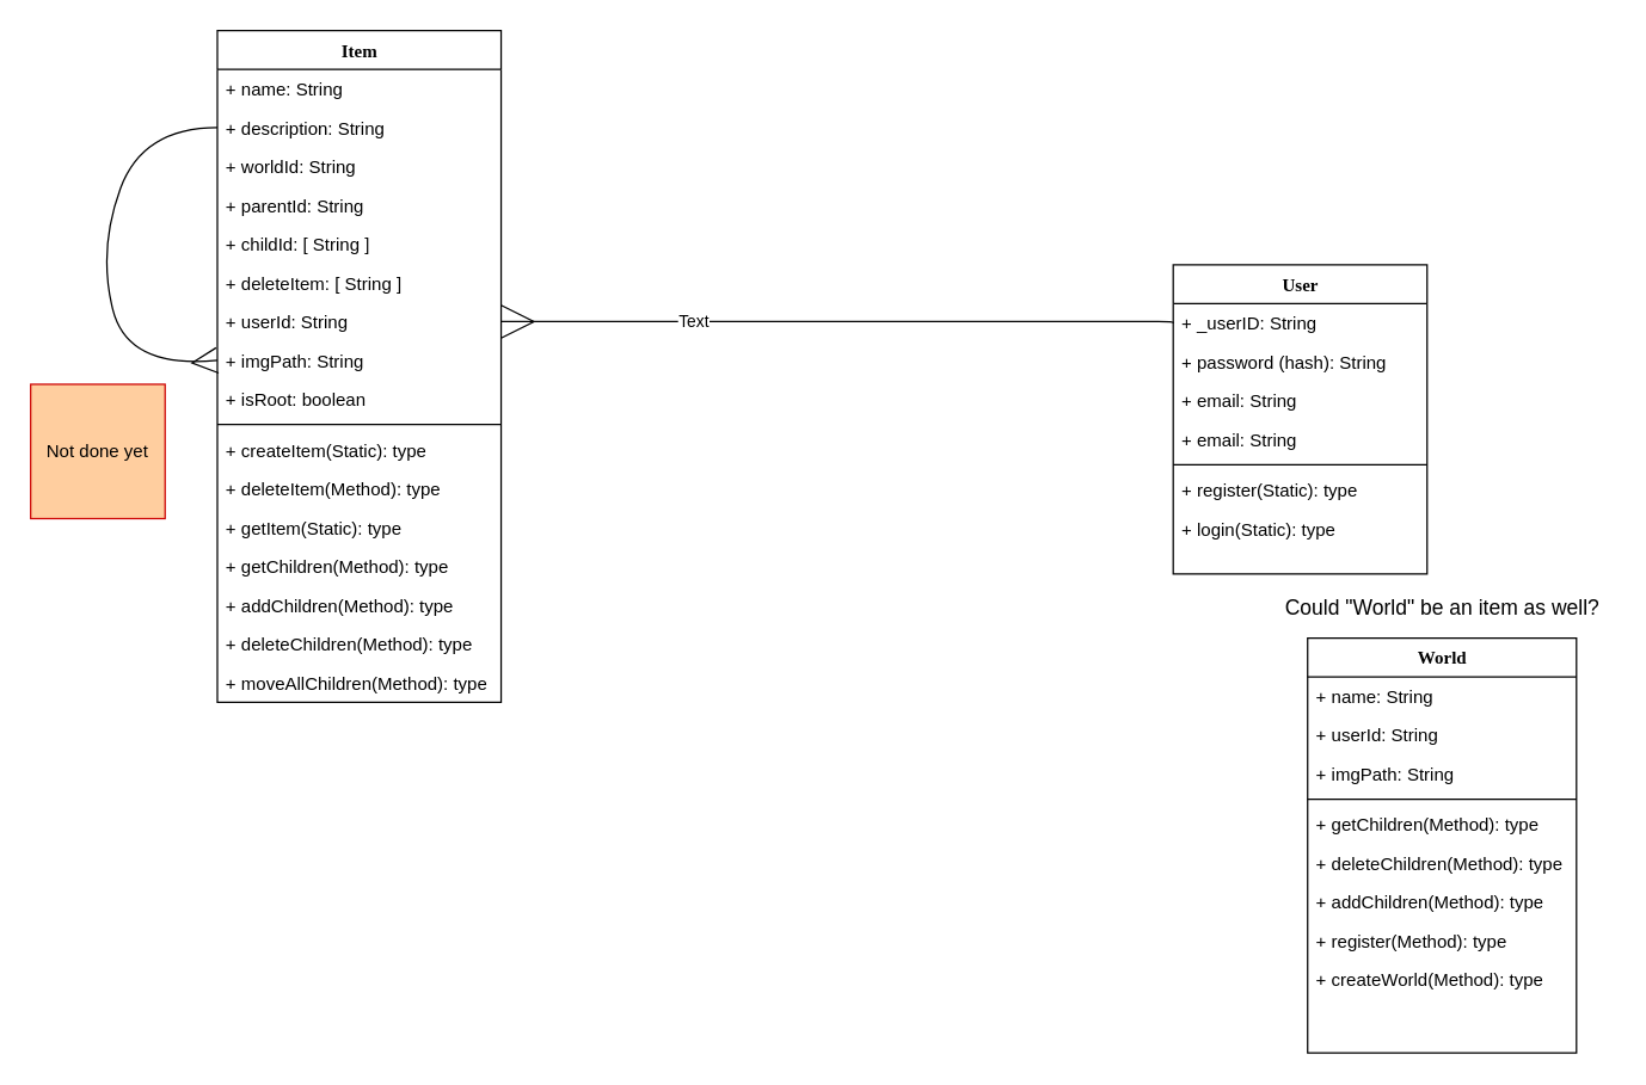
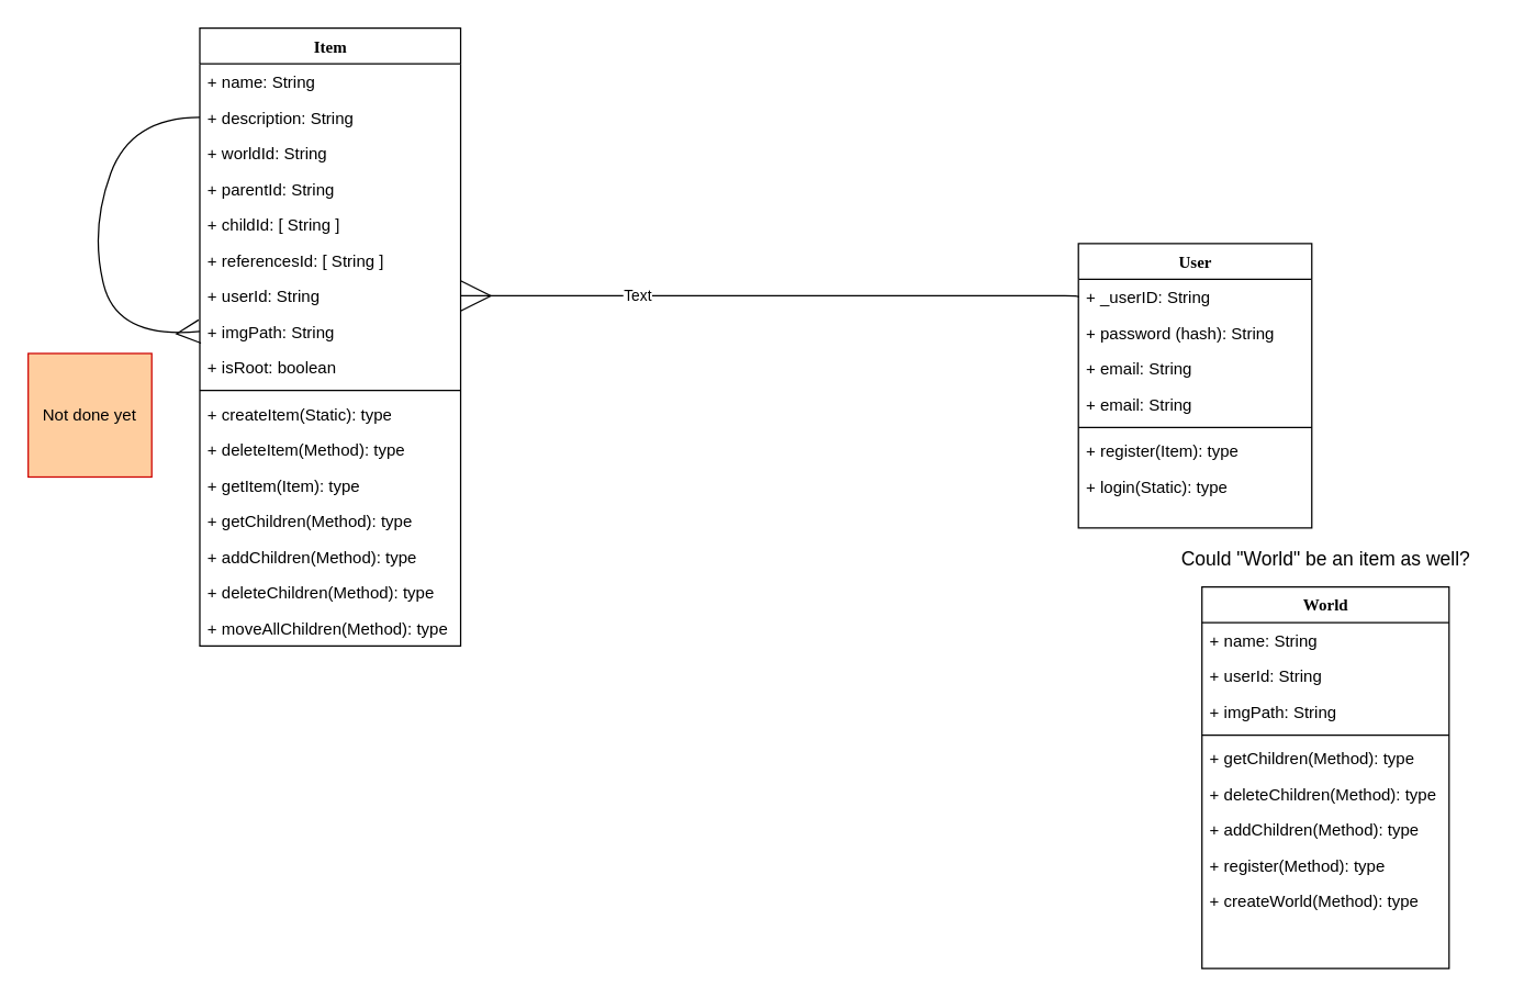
  <mxCell id="0" />
  <mxCell id="1" parent="0" />
  <mxCell id="2" value="World" style="swimlane;html=1;fontStyle=1;align=center;verticalAlign=top;childLayout=stackLayout;horizontal=1;startSize=26;horizontalStack=0;resizeParent=1;resizeLast=0;collapsible=1;marginBottom=0;swimlaneFillColor=#ffffff;rounded=0;shadow=0;comic=0;labelBackgroundColor=none;strokeWidth=1;fillColor=none;fontFamily=Verdana;fontSize=12" parent="1" vertex="1"><mxGeometry x="875" y="427" width="180" height="278" as="geometry" /></mxCell>
  <mxCell id="3" value="+ name: String" style="text;html=1;strokeColor=none;fillColor=none;align=left;verticalAlign=top;spacingLeft=4;spacingRight=4;whiteSpace=wrap;overflow=hidden;rotatable=0;points=[[0,0.5],[1,0.5]];portConstraint=eastwest;" parent="2" vertex="1"><mxGeometry y="26" width="180" height="26" as="geometry" /></mxCell>
  <mxCell id="4" value="+ userId: String" style="text;html=1;strokeColor=none;fillColor=none;align=left;verticalAlign=top;spacingLeft=4;spacingRight=4;whiteSpace=wrap;overflow=hidden;rotatable=0;points=[[0,0.5],[1,0.5]];portConstraint=eastwest;" parent="2" vertex="1"><mxGeometry y="52" width="180" height="26" as="geometry" /></mxCell>
  <mxCell id="5" value="+ imgPath: String" style="text;html=1;strokeColor=none;fillColor=none;align=left;verticalAlign=top;spacingLeft=4;spacingRight=4;whiteSpace=wrap;overflow=hidden;rotatable=0;points=[[0,0.5],[1,0.5]];portConstraint=eastwest;" parent="2" vertex="1"><mxGeometry y="78" width="180" height="26" as="geometry" /></mxCell>
  <mxCell id="6" value="" style="line;html=1;strokeWidth=1;fillColor=none;align=left;verticalAlign=middle;spacingTop=-1;spacingLeft=3;spacingRight=3;rotatable=0;labelPosition=right;points=[];portConstraint=eastwest;" parent="2" vertex="1"><mxGeometry y="104" width="180" height="8" as="geometry" /></mxCell>
  <mxCell id="7" value="+ getChildren(Method): type" style="text;html=1;strokeColor=none;fillColor=none;align=left;verticalAlign=top;spacingLeft=4;spacingRight=4;whiteSpace=wrap;overflow=hidden;rotatable=0;points=[[0,0.5],[1,0.5]];portConstraint=eastwest;" parent="2" vertex="1"><mxGeometry y="112" width="180" height="26" as="geometry" /></mxCell>
  <mxCell id="8" value="+ deleteChildren(Method): type" style="text;html=1;strokeColor=none;fillColor=none;align=left;verticalAlign=top;spacingLeft=4;spacingRight=4;whiteSpace=wrap;overflow=hidden;rotatable=0;points=[[0,0.5],[1,0.5]];portConstraint=eastwest;" parent="2" vertex="1"><mxGeometry y="138" width="180" height="26" as="geometry" /></mxCell>
  <mxCell id="9" value="+ addChildren(Method): type" style="text;html=1;strokeColor=none;fillColor=none;align=left;verticalAlign=top;spacingLeft=4;spacingRight=4;whiteSpace=wrap;overflow=hidden;rotatable=0;points=[[0,0.5],[1,0.5]];portConstraint=eastwest;" parent="2" vertex="1"><mxGeometry y="164" width="180" height="26" as="geometry" /></mxCell>
  <mxCell id="10" value="+ register(Method): type" style="text;html=1;strokeColor=none;fillColor=none;align=left;verticalAlign=top;spacingLeft=4;spacingRight=4;whiteSpace=wrap;overflow=hidden;rotatable=0;points=[[0,0.5],[1,0.5]];portConstraint=eastwest;" parent="2" vertex="1"><mxGeometry y="190" width="180" height="26" as="geometry" /></mxCell>
  <mxCell id="11" value="+ createWorld(Method): type" style="text;html=1;strokeColor=none;fillColor=none;align=left;verticalAlign=top;spacingLeft=4;spacingRight=4;whiteSpace=wrap;overflow=hidden;rotatable=0;points=[[0,0.5],[1,0.5]];portConstraint=eastwest;" parent="2" vertex="1"><mxGeometry y="216" width="180" height="26" as="geometry" /></mxCell>
  <mxCell id="12" value="User" style="swimlane;html=1;fontStyle=1;align=center;verticalAlign=top;childLayout=stackLayout;horizontal=1;startSize=26;horizontalStack=0;resizeParent=1;resizeLast=0;collapsible=1;marginBottom=0;swimlaneFillColor=#ffffff;rounded=0;shadow=0;comic=0;labelBackgroundColor=none;strokeWidth=1;fillColor=none;fontFamily=Verdana;fontSize=12" parent="1" vertex="1"><mxGeometry x="785" y="177" width="170" height="207" as="geometry" /></mxCell>
  <mxCell id="13" value="+ _userID: String" style="text;html=1;strokeColor=none;fillColor=none;align=left;verticalAlign=top;spacingLeft=4;spacingRight=4;whiteSpace=wrap;overflow=hidden;rotatable=0;points=[[0,0.5],[1,0.5]];portConstraint=eastwest;" vertex="1" parent="12"><mxGeometry y="26" width="170" height="26" as="geometry" /></mxCell>
  <mxCell id="14" value="+ password (hash): String" style="text;html=1;strokeColor=none;fillColor=none;align=left;verticalAlign=top;spacingLeft=4;spacingRight=4;whiteSpace=wrap;overflow=hidden;rotatable=0;points=[[0,0.5],[1,0.5]];portConstraint=eastwest;" parent="12" vertex="1"><mxGeometry y="52" width="170" height="26" as="geometry" /></mxCell>
  <mxCell id="15" value="+ email: String" style="text;html=1;strokeColor=none;fillColor=none;align=left;verticalAlign=top;spacingLeft=4;spacingRight=4;whiteSpace=wrap;overflow=hidden;rotatable=0;points=[[0,0.5],[1,0.5]];portConstraint=eastwest;" parent="12" vertex="1"><mxGeometry y="78" width="170" height="26" as="geometry" /></mxCell>
  <mxCell id="16" value="+ email: String" style="text;html=1;strokeColor=none;fillColor=none;align=left;verticalAlign=top;spacingLeft=4;spacingRight=4;whiteSpace=wrap;overflow=hidden;rotatable=0;points=[[0,0.5],[1,0.5]];portConstraint=eastwest;" parent="12" vertex="1"><mxGeometry y="104" width="170" height="26" as="geometry" /></mxCell>
  <mxCell id="17" value="" style="line;html=1;strokeWidth=1;fillColor=none;align=left;verticalAlign=middle;spacingTop=-1;spacingLeft=3;spacingRight=3;rotatable=0;labelPosition=right;points=[];portConstraint=eastwest;" parent="12" vertex="1"><mxGeometry y="130" width="170" height="8" as="geometry" /></mxCell>
- <mxCell id="18" value="+ register(Static): type" style="text;html=1;strokeColor=none;fillColor=none;align=left;verticalAlign=top;spacingLeft=4;spacingRight=4;whiteSpace=wrap;overflow=hidden;rotatable=0;points=[[0,0.5],[1,0.5]];portConstraint=eastwest;" parent="12" vertex="1"><mxGeometry y="138" width="170" height="26" as="geometry" /></mxCell>
+ <mxCell id="18" value="+ register(Item): type" style="text;html=1;strokeColor=none;fillColor=none;align=left;verticalAlign=top;spacingLeft=4;spacingRight=4;whiteSpace=wrap;overflow=hidden;rotatable=0;points=[[0,0.5],[1,0.5]];portConstraint=eastwest;" parent="12" vertex="1"><mxGeometry y="138" width="170" height="26" as="geometry" /></mxCell>
  <mxCell id="19" value="+ login(Static): type" style="text;html=1;strokeColor=none;fillColor=none;align=left;verticalAlign=top;spacingLeft=4;spacingRight=4;whiteSpace=wrap;overflow=hidden;rotatable=0;points=[[0,0.5],[1,0.5]];portConstraint=eastwest;" parent="12" vertex="1"><mxGeometry y="164" width="170" height="26" as="geometry" /></mxCell>
  <mxCell id="20" value="" style="endArrow=dash;html=1;rounded=0;entryX=1;entryY=0.5;entryDx=0;entryDy=0;exitX=0;exitY=0.5;exitDx=0;exitDy=0;endFill=0;strokeColor=none;" parent="1" source="4" edge="1"><mxGeometry width="50" height="50" relative="1" as="geometry"><mxPoint x="465" y="167" as="sourcePoint" /><mxPoint x="245" y="85" as="targetPoint" /></mxGeometry></mxCell>
  <mxCell id="21" style="edgeStyle=elbowEdgeStyle;html=1;labelBackgroundColor=none;startFill=0;startSize=20;endArrow=ERmany;endFill=0;endSize=20;fontFamily=Verdana;fontSize=12;elbow=vertical;startArrow=none;exitX=0;exitY=0.5;exitDx=0;exitDy=0;entryX=1;entryY=0.5;entryDx=0;entryDy=0;" parent="1" source="13" target="31" edge="1"><mxGeometry relative="1" as="geometry"><mxPoint x="735" y="111" as="sourcePoint" /><mxPoint x="345" y="257" as="targetPoint" /><Array as="points"><mxPoint x="535" y="215" /><mxPoint x="395" y="257" /></Array></mxGeometry></mxCell>
  <mxCell id="22" value="Text" style="edgeLabel;html=1;align=center;verticalAlign=middle;resizable=0;points=[];" vertex="1" connectable="0" parent="21"><mxGeometry x="0.433" y="-1" relative="1" as="geometry"><mxPoint as="offset" /></mxGeometry></mxCell>
  <mxCell id="23" value="Not done yet" style="whiteSpace=wrap;html=1;aspect=fixed;strokeColor=#CC0000;fillColor=#FFCE9F;" parent="1" vertex="1"><mxGeometry x="20" y="257" width="90" height="90" as="geometry" /></mxCell>
  <mxCell id="24" value="Item" style="swimlane;html=1;fontStyle=1;align=center;verticalAlign=top;childLayout=stackLayout;horizontal=1;startSize=26;horizontalStack=0;resizeParent=1;resizeLast=0;collapsible=1;marginBottom=0;swimlaneFillColor=#ffffff;rounded=0;shadow=0;comic=0;labelBackgroundColor=none;strokeWidth=1;fillColor=none;fontFamily=Verdana;fontSize=12" parent="1" vertex="1"><mxGeometry x="145" y="20" width="190" height="450" as="geometry" /></mxCell>
  <mxCell id="25" value="+ name: String" style="text;html=1;strokeColor=none;fillColor=none;align=left;verticalAlign=top;spacingLeft=4;spacingRight=4;whiteSpace=wrap;overflow=hidden;rotatable=0;points=[[0,0.5],[1,0.5]];portConstraint=eastwest;" parent="24" vertex="1"><mxGeometry y="26" width="190" height="26" as="geometry" /></mxCell>
  <mxCell id="26" value="+ description: String" style="text;html=1;strokeColor=none;fillColor=none;align=left;verticalAlign=top;spacingLeft=4;spacingRight=4;whiteSpace=wrap;overflow=hidden;rotatable=0;points=[[0,0.5],[1,0.5]];portConstraint=eastwest;" parent="24" vertex="1"><mxGeometry y="52" width="190" height="26" as="geometry" /></mxCell>
  <mxCell id="27" value="+ worldId: String" style="text;html=1;strokeColor=none;fillColor=none;align=left;verticalAlign=top;spacingLeft=4;spacingRight=4;whiteSpace=wrap;overflow=hidden;rotatable=0;points=[[0,0.5],[1,0.5]];portConstraint=eastwest;" parent="24" vertex="1"><mxGeometry y="78" width="190" height="26" as="geometry" /></mxCell>
  <mxCell id="28" value="+ parentId: String" style="text;html=1;strokeColor=none;fillColor=none;align=left;verticalAlign=top;spacingLeft=4;spacingRight=4;whiteSpace=wrap;overflow=hidden;rotatable=0;points=[[0,0.5],[1,0.5]];portConstraint=eastwest;" parent="24" vertex="1"><mxGeometry y="104" width="190" height="26" as="geometry" /></mxCell>
  <mxCell id="29" value="+ childId: [ String ]" style="text;html=1;strokeColor=none;fillColor=none;align=left;verticalAlign=top;spacingLeft=4;spacingRight=4;whiteSpace=wrap;overflow=hidden;rotatable=0;points=[[0,0.5],[1,0.5]];portConstraint=eastwest;" parent="24" vertex="1"><mxGeometry y="130" width="190" height="26" as="geometry" /></mxCell>
- <mxCell id="30" value="+ deleteItem: [ String ]" style="text;html=1;strokeColor=none;fillColor=none;align=left;verticalAlign=top;spacingLeft=4;spacingRight=4;whiteSpace=wrap;overflow=hidden;rotatable=0;points=[[0,0.5],[1,0.5]];portConstraint=eastwest;" parent="24" vertex="1"><mxGeometry y="156" width="190" height="26" as="geometry" /></mxCell>
+ <mxCell id="30" value="+ referencesId: [ String ]" style="text;html=1;strokeColor=none;fillColor=none;align=left;verticalAlign=top;spacingLeft=4;spacingRight=4;whiteSpace=wrap;overflow=hidden;rotatable=0;points=[[0,0.5],[1,0.5]];portConstraint=eastwest;" parent="24" vertex="1"><mxGeometry y="156" width="190" height="26" as="geometry" /></mxCell>
  <mxCell id="31" value="+ userId: String" style="text;html=1;strokeColor=none;fillColor=none;align=left;verticalAlign=top;spacingLeft=4;spacingRight=4;whiteSpace=wrap;overflow=hidden;rotatable=0;points=[[0,0.5],[1,0.5]];portConstraint=eastwest;" parent="24" vertex="1"><mxGeometry y="182" width="190" height="26" as="geometry" /></mxCell>
  <mxCell id="32" value="+ imgPath: String" style="text;html=1;strokeColor=none;fillColor=none;align=left;verticalAlign=top;spacingLeft=4;spacingRight=4;whiteSpace=wrap;overflow=hidden;rotatable=0;points=[[0,0.5],[1,0.5]];portConstraint=eastwest;" parent="24" vertex="1"><mxGeometry y="208" width="190" height="26" as="geometry" /></mxCell>
  <mxCell id="33" value="+ isRoot: boolean" style="text;html=1;strokeColor=none;fillColor=none;align=left;verticalAlign=top;spacingLeft=4;spacingRight=4;whiteSpace=wrap;overflow=hidden;rotatable=0;points=[[0,0.5],[1,0.5]];portConstraint=eastwest;" vertex="1" parent="24"><mxGeometry y="234" width="190" height="26" as="geometry" /></mxCell>
  <mxCell id="34" value="" style="line;html=1;strokeWidth=1;fillColor=none;align=left;verticalAlign=middle;spacingTop=-1;spacingLeft=3;spacingRight=3;rotatable=0;labelPosition=right;points=[];portConstraint=eastwest;" parent="24" vertex="1"><mxGeometry y="260" width="190" height="8" as="geometry" /></mxCell>
  <mxCell id="35" value="+ createItem(Static): type" style="text;html=1;strokeColor=none;fillColor=none;align=left;verticalAlign=top;spacingLeft=4;spacingRight=4;whiteSpace=wrap;overflow=hidden;rotatable=0;points=[[0,0.5],[1,0.5]];portConstraint=eastwest;" parent="24" vertex="1"><mxGeometry y="268" width="190" height="26" as="geometry" /></mxCell>
  <mxCell id="36" value="+ deleteItem(Method): type" style="text;html=1;strokeColor=none;fillColor=none;align=left;verticalAlign=top;spacingLeft=4;spacingRight=4;whiteSpace=wrap;overflow=hidden;rotatable=0;points=[[0,0.5],[1,0.5]];portConstraint=eastwest;" parent="24" vertex="1"><mxGeometry y="294" width="190" height="26" as="geometry" /></mxCell>
- <mxCell id="37" value="+ getItem(Static): type" style="text;html=1;strokeColor=none;fillColor=none;align=left;verticalAlign=top;spacingLeft=4;spacingRight=4;whiteSpace=wrap;overflow=hidden;rotatable=0;points=[[0,0.5],[1,0.5]];portConstraint=eastwest;" parent="24" vertex="1"><mxGeometry y="320" width="190" height="26" as="geometry" /></mxCell>
+ <mxCell id="37" value="+ getItem(Item): type" style="text;html=1;strokeColor=none;fillColor=none;align=left;verticalAlign=top;spacingLeft=4;spacingRight=4;whiteSpace=wrap;overflow=hidden;rotatable=0;points=[[0,0.5],[1,0.5]];portConstraint=eastwest;" parent="24" vertex="1"><mxGeometry y="320" width="190" height="26" as="geometry" /></mxCell>
  <mxCell id="38" value="+ getChildren(Method): type" style="text;html=1;strokeColor=none;fillColor=none;align=left;verticalAlign=top;spacingLeft=4;spacingRight=4;whiteSpace=wrap;overflow=hidden;rotatable=0;points=[[0,0.5],[1,0.5]];portConstraint=eastwest;" parent="24" vertex="1"><mxGeometry y="346" width="190" height="26" as="geometry" /></mxCell>
  <mxCell id="39" value="" style="curved=1;endArrow=ERmany;html=1;rounded=0;entryX=0;entryY=0.5;entryDx=0;entryDy=0;exitX=0;exitY=0.5;exitDx=0;exitDy=0;endFill=0;strokeWidth=1;endSize=15;" parent="24" source="26" target="32" edge="1"><mxGeometry width="50" height="50" relative="1" as="geometry"><mxPoint x="-130" y="118.5" as="sourcePoint" /><mxPoint x="-80" y="68.5" as="targetPoint" /><Array as="points"><mxPoint x="-50" y="65" /><mxPoint x="-80" y="147" /><mxPoint x="-60" y="227" /></Array></mxGeometry></mxCell>
  <mxCell id="40" value="+ addChildren(Method): type" style="text;html=1;strokeColor=none;fillColor=none;align=left;verticalAlign=top;spacingLeft=4;spacingRight=4;whiteSpace=wrap;overflow=hidden;rotatable=0;points=[[0,0.5],[1,0.5]];portConstraint=eastwest;" parent="24" vertex="1"><mxGeometry y="372" width="190" height="26" as="geometry" /></mxCell>
  <mxCell id="41" value="+ deleteChildren(Method): type" style="text;html=1;strokeColor=none;fillColor=none;align=left;verticalAlign=top;spacingLeft=4;spacingRight=4;whiteSpace=wrap;overflow=hidden;rotatable=0;points=[[0,0.5],[1,0.5]];portConstraint=eastwest;" parent="24" vertex="1"><mxGeometry y="398" width="190" height="26" as="geometry" /></mxCell>
  <mxCell id="42" value="+ moveAllChildren(Method): type" style="text;html=1;strokeColor=none;fillColor=none;align=left;verticalAlign=top;spacingLeft=4;spacingRight=4;whiteSpace=wrap;overflow=hidden;rotatable=0;points=[[0,0.5],[1,0.5]];portConstraint=eastwest;" parent="24" vertex="1"><mxGeometry y="424" width="190" height="26" as="geometry" /></mxCell>
  <mxCell id="43" value="Could &quot;World&quot; be an item as well?" style="text;html=1;align=center;verticalAlign=middle;resizable=0;points=[];autosize=1;strokeColor=none;fillColor=none;fontSize=14;" parent="1" vertex="1"><mxGeometry x="850" y="397" width="230" height="20" as="geometry" /></mxCell>
